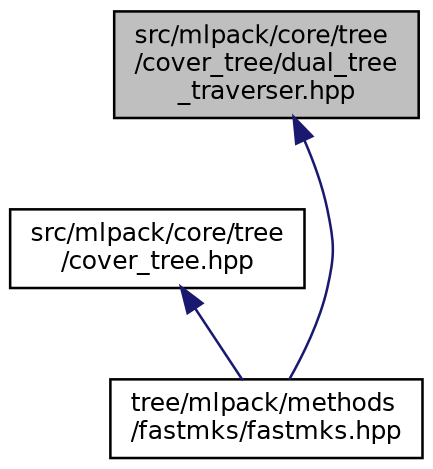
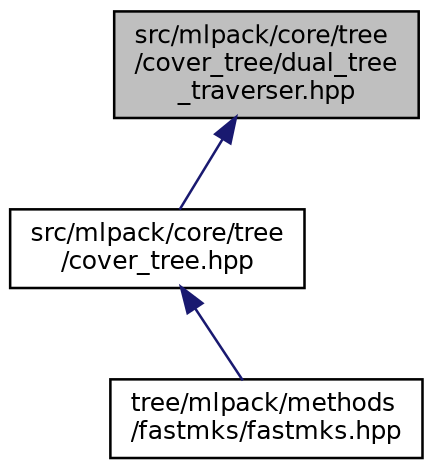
  digraph {
    node [color=black fillcolor=white fontname=Helvetica fontsize=10 shape=record style=filled]
    edge [color=midnightblue dir=back fontname=Helvetica fontsize=10 labelfontname=Helvetica labelfontsize=10 style=solid]
    n1 [fillcolor=grey75 fontcolor=black height=0.2 label="src/mlpack/core/tree\l/cover_tree/dual_tree\l_traverser.hpp" width=0.4]
    n2 [height=0.2 label="src/mlpack/core/tree\l/cover_tree.hpp" width=0.4]
    n3 [height=0.2 label="tree/mlpack/methods\l/fastmks/fastmks.hpp" width=0.4]
-   n1 -> n3
+   n1 -> n2
    n2 -> n3
  }
